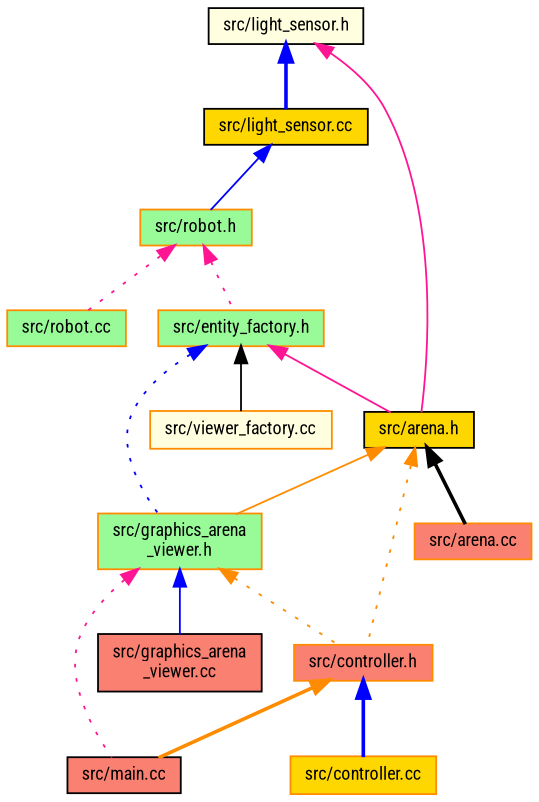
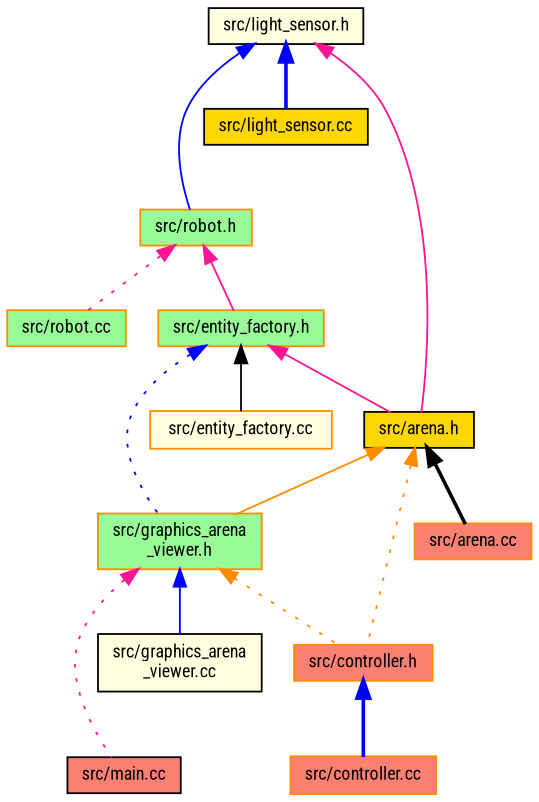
  digraph {
    fontname="Roboto Condensed"
    node [color=darkorange fillcolor=salmon fontname="Roboto Condensed" fontsize=10 shape=record style=filled]
    edge [color=blue dir=back fontname="Roboto Condensed" fontsize=10 labelfontname=Helvetica labelfontsize=10 style=solid]
    n1 [color=black fillcolor=lightyellow fontcolor=black height=0.2 label="src/light_sensor.h" width=0.4]
    n2 [fillcolor=palegreen height=0.2 label="src/robot.h" width=0.4]
    n3 [color=black fillcolor=gold height=0.2 label="src/light_sensor.cc" width=0.4]
    n4 [color=black fillcolor=gold height=0.2 label="src/arena.h" width=0.4]
    n5 [fillcolor=palegreen height=0.2 label="src/entity_factory.h" width=0.4]
    n6 [fillcolor=palegreen height=0.2 label="src/robot.cc" width=0.4]
-   n7 [fillcolor=lightyellow height=0.2 label="src/viewer_factory.cc" width=0.4]
+   n7 [fillcolor=lightyellow height=0.2 label="src/entity_factory.cc" width=0.4]
    n8 [fillcolor=palegreen height=0.2 label="src/graphics_arena\l_viewer.h" width=0.4]
    n9 [height=0.2 label="src/arena.cc" width=0.4]
    n10 [height=0.2 label="src/controller.h" width=0.4]
-   n11 [fillcolor=gold height=0.2 label="src/controller.cc" width=0.4]
+   n11 [height=0.2 label="src/controller.cc" width=0.4]
    n12 [color=black height=0.2 label="src/main.cc" width=0.4]
-   n13 [color=black height=0.2 label="src/graphics_arena\l_viewer.cc" width=0.4]
-   n3 -> n2
+   n13 [color=black fillcolor=lightyellow height=0.2 label="src/graphics_arena\l_viewer.cc" width=0.4]
+   n1 -> n2
    n1 -> n3 [style=bold]
    n1 -> n4 [color=deeppink]
-   n2 -> n5 [color=deeppink style=dotted]
+   n2 -> n5 [color=deeppink]
    n2 -> n6 [color=deeppink style=dotted]
    n4 -> n8 [color=darkorange]
    n4 -> n9 [color=black style=bold]
    n4 -> n10 [color=darkorange style=dotted]
    n5 -> n4 [color=deeppink]
    n5 -> n7 [color=black]
    n5 -> n8 [style=dotted]
    n8 -> n10 [color=darkorange style=dotted]
    n8 -> n12 [color=deeppink style=dotted]
    n8 -> n13
    n10 -> n11 [style=bold]
-   n10 -> n12 [color=darkorange style=bold]
  }
